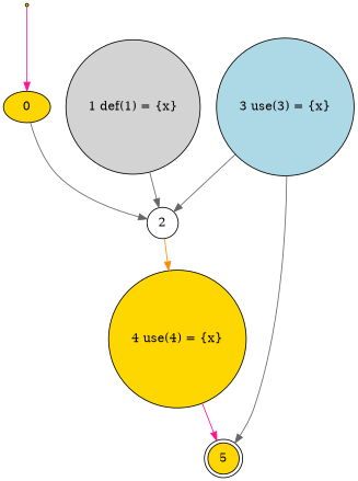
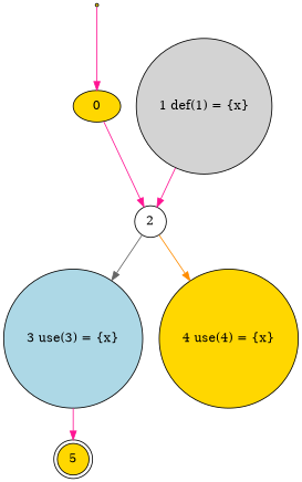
  digraph {
    node [fillcolor=gold shape=circle style=filled]
    edge [color=deeppink]
    null0 [shape=point]
    0 [shape=""]
    2 [fillcolor=white]
    "1 def(1) = {x}" [fillcolor=lightgrey]
    "3 use(3) = {x}" [fillcolor=lightblue]
    "4 use(4) = {x}"
    5 [shape=doublecircle]
    null0 -> 0
-   0 -> 2 [color=gray40]
-   "3 use(3) = {x}" -> 2 [color=gray40]
+   0 -> 2
+   2 -> "3 use(3) = {x}" [color=gray40]
    2 -> "4 use(4) = {x}" [color=darkorange]
-   "1 def(1) = {x}" -> 2 [color=gray40]
-   "3 use(3) = {x}" -> 5 [color=gray40]
-   "4 use(4) = {x}" -> 5
+   "1 def(1) = {x}" -> 2
+   "3 use(3) = {x}" -> 5
  }
